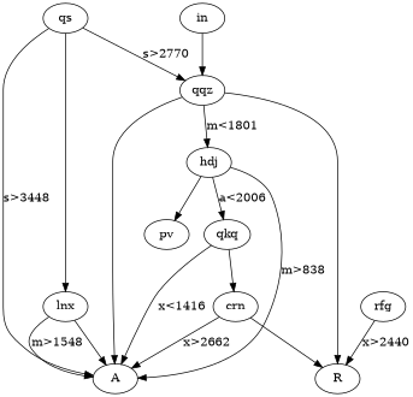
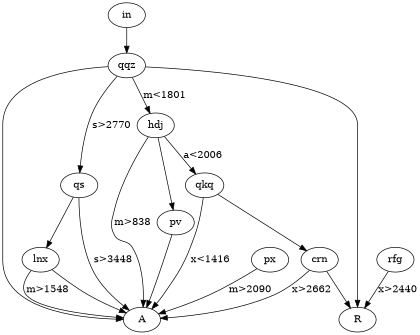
  digraph {
    qqz
    qs
    hdj
    R
    A
    lnx
    pv
    qkq
+   px
    crn
    rfg
    in
-   qs -> qqz [label="s>2770"]
+   qqz -> qs [label="s>2770"]
    qqz -> hdj [label="m<1801"]
    qqz -> R
    qqz -> A
    qs -> A [label="s>3448"]
    qs -> lnx
    hdj -> A [label="m>838"]
    hdj -> pv
    hdj -> qkq [label="a<2006"]
    lnx -> A [label="m>1548"]
    lnx -> A
+   pv -> A
    qkq -> A [label="x<1416"]
    qkq -> crn
+   px -> A [label="m>2090"]
    crn -> R
    crn -> A [label="x>2662"]
    rfg -> R [label="x>2440"]
    in -> qqz
  }
